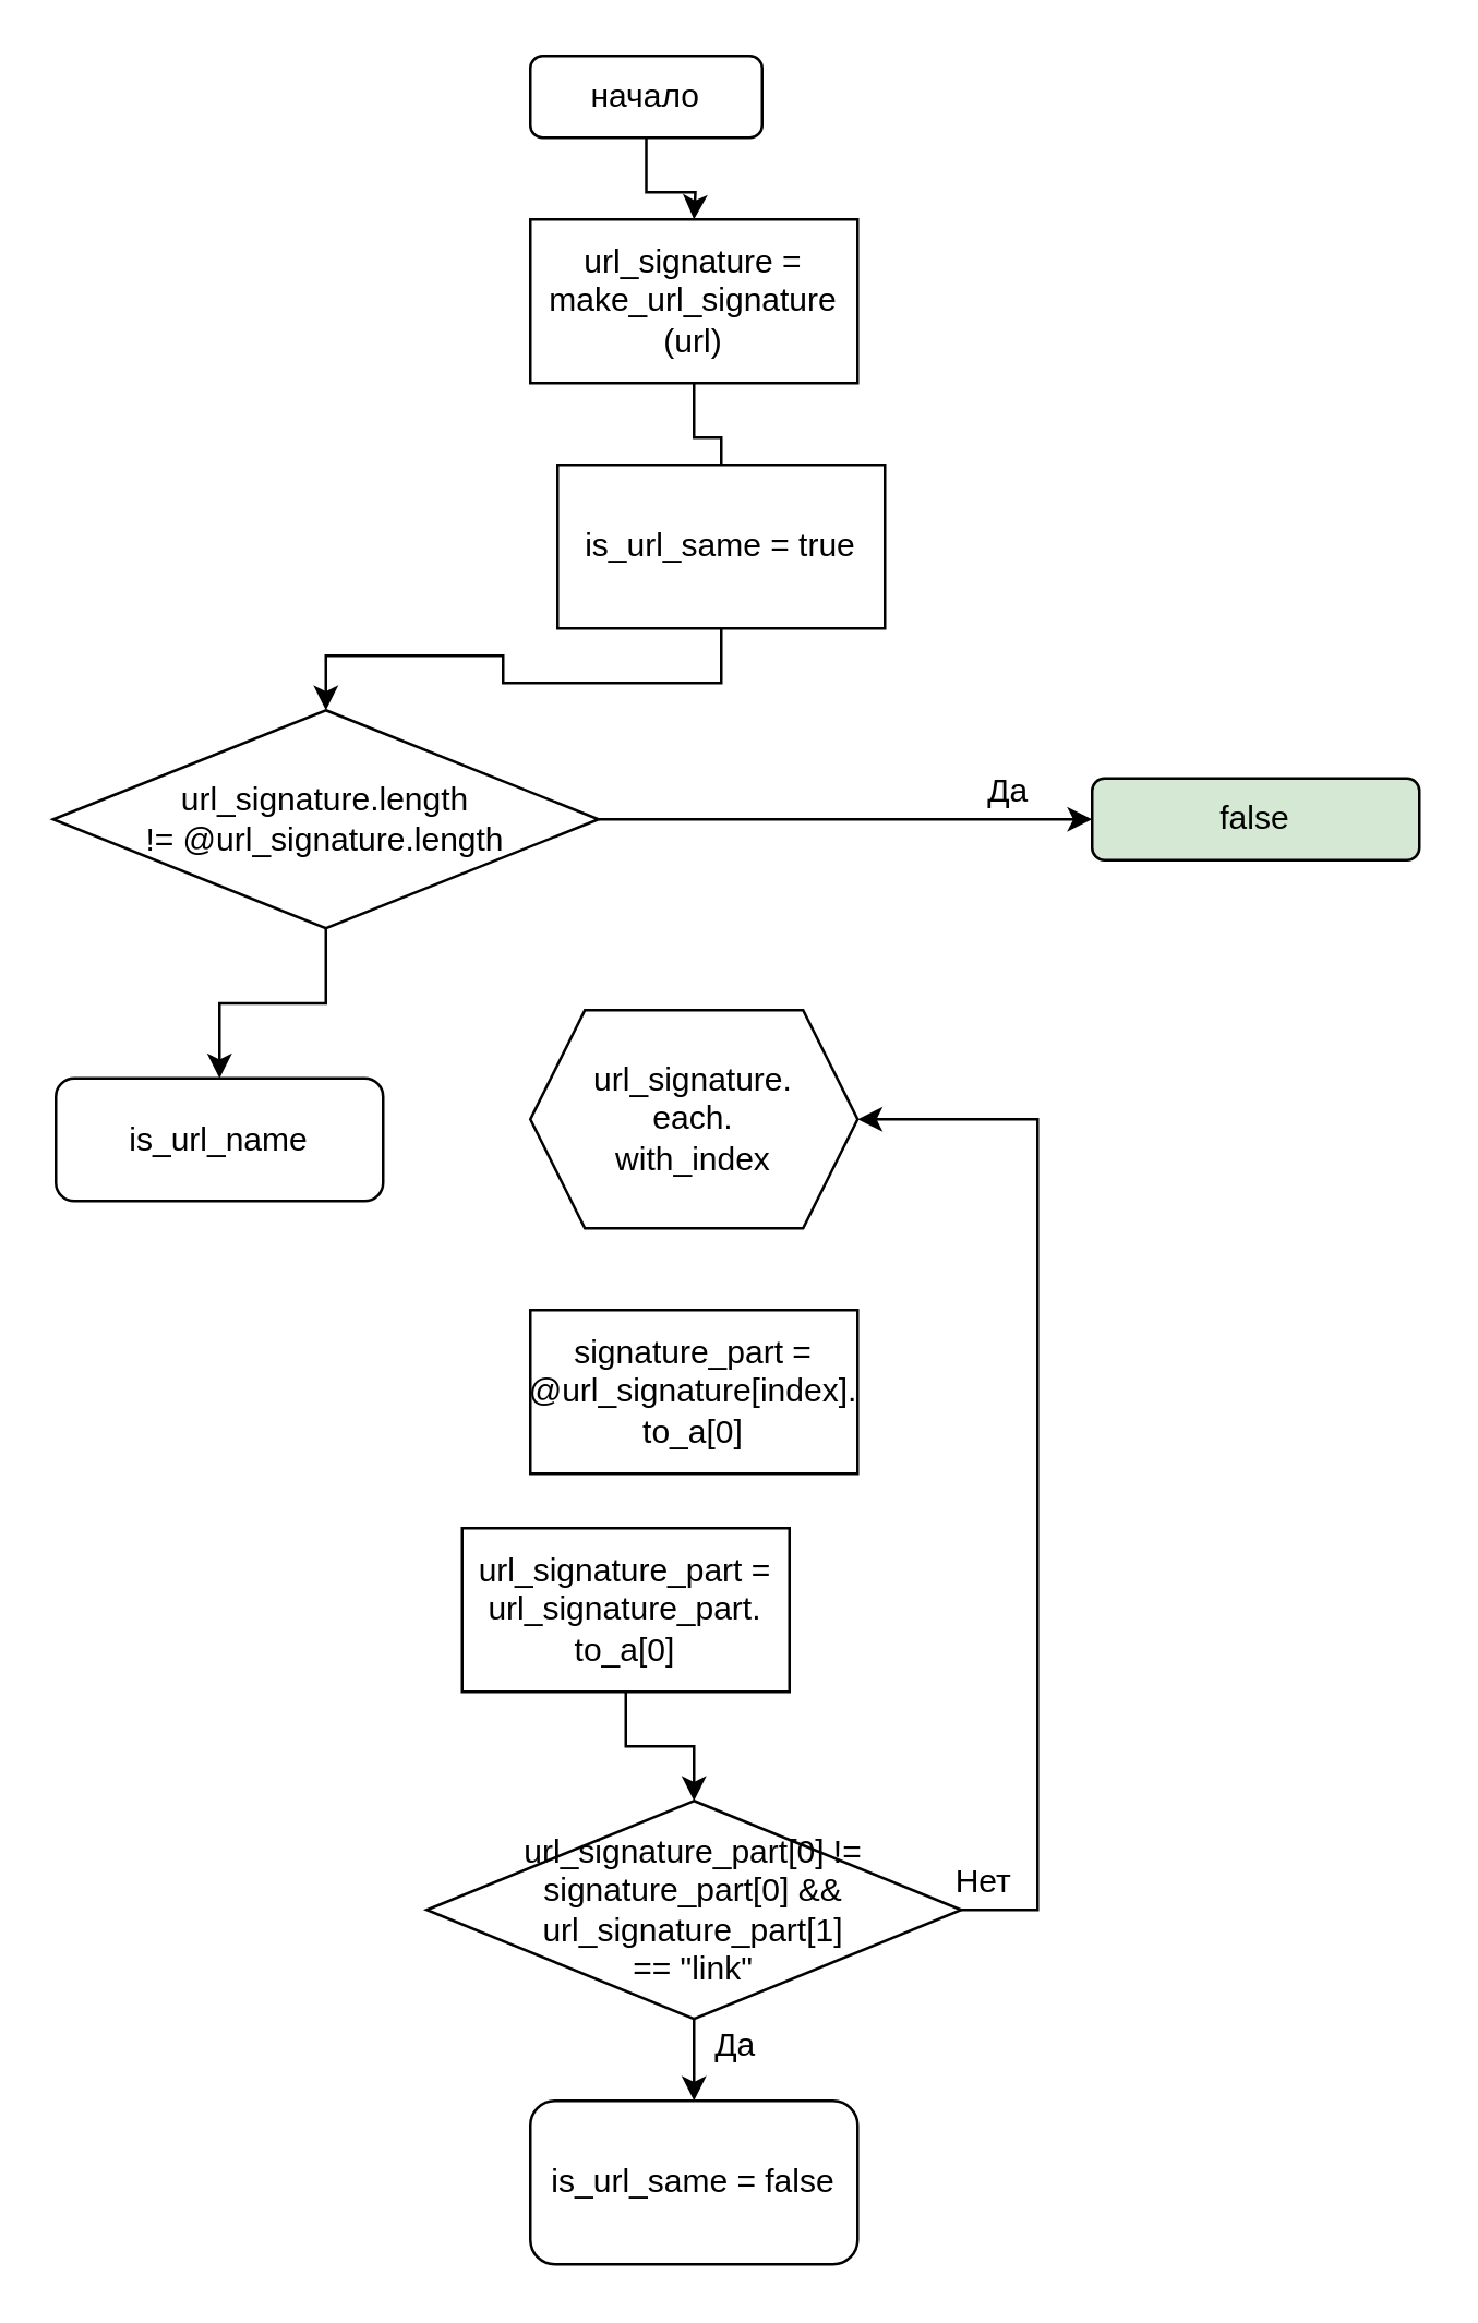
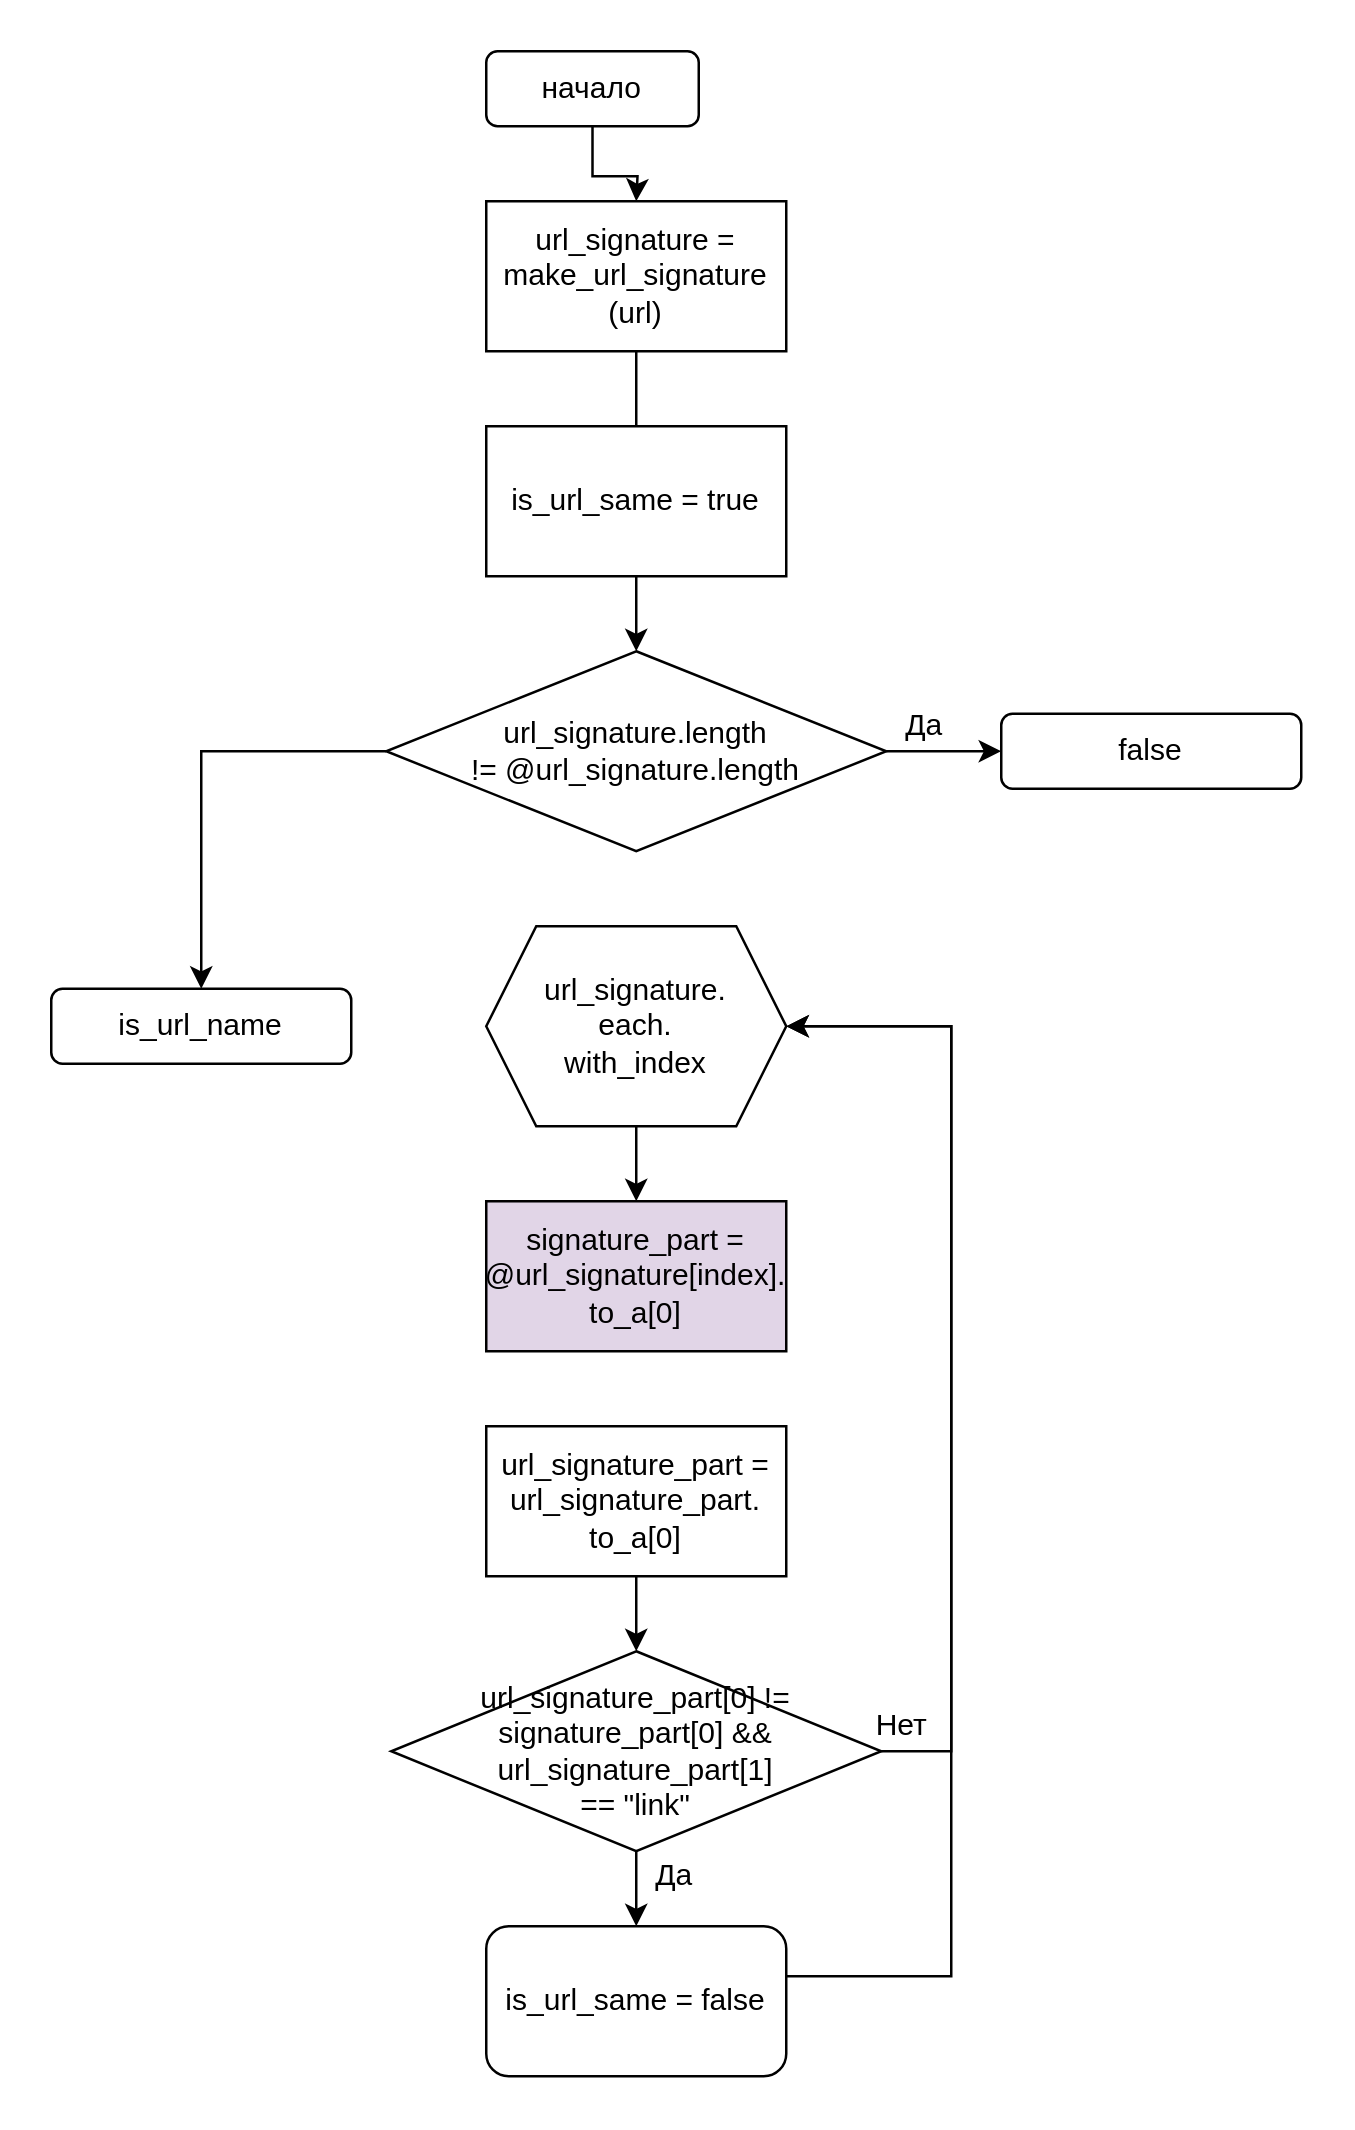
  <mxCell id="0" />
  <mxCell id="1" parent="0" />
  <mxCell id="2" value="" style="edgeStyle=orthogonalEdgeStyle;rounded=0;orthogonalLoop=1;jettySize=auto;html=1;" edge="1" parent="1" source="3"><mxGeometry relative="1" as="geometry"><mxPoint x="254" y="80" as="targetPoint" /></mxGeometry></mxCell>
  <mxCell id="3" value="начало" style="rounded=1;whiteSpace=wrap;html=1;" vertex="1" parent="1"><mxGeometry x="194" y="20" width="85" height="30" as="geometry" /></mxCell>
- <mxCell id="4" value="is_url_name" style="rounded=1;whiteSpace=wrap;html=1;" vertex="1" parent="1"><mxGeometry x="20" y="395" width="120" height="45" as="geometry" /></mxCell>
+ <mxCell id="4" value="is_url_name" style="rounded=1;whiteSpace=wrap;html=1;" vertex="1" parent="1"><mxGeometry x="20" y="395" width="120" height="30" as="geometry" /></mxCell>
  <mxCell id="5" value="" style="edgeStyle=orthogonalEdgeStyle;rounded=0;orthogonalLoop=1;jettySize=auto;html=1;endArrow=none;" edge="1" parent="1" source="6" target="8"><mxGeometry relative="1" as="geometry" /></mxCell>
  <mxCell id="6" value="&lt;div&gt;url_signature = make_url_signature&lt;/div&gt;&lt;div&gt;(url)&lt;br&gt;&lt;/div&gt;" style="rounded=0;whiteSpace=wrap;html=1;" vertex="1" parent="1"><mxGeometry x="194" y="80" width="120" height="60" as="geometry" /></mxCell>
  <mxCell id="7" value="" style="edgeStyle=orthogonalEdgeStyle;rounded=0;orthogonalLoop=1;jettySize=auto;html=1;" edge="1" parent="1" source="8" target="11"><mxGeometry relative="1" as="geometry" /></mxCell>
- <mxCell id="8" value="is_url_same = true" style="rounded=0;whiteSpace=wrap;html=1;" vertex="1" parent="1"><mxGeometry x="204" y="170" width="120" height="60" as="geometry" /></mxCell>
+ <mxCell id="8" value="is_url_same = true" style="rounded=0;whiteSpace=wrap;html=1;" vertex="1" parent="1"><mxGeometry x="194" y="170" width="120" height="60" as="geometry" /></mxCell>
  <mxCell id="9" style="edgeStyle=orthogonalEdgeStyle;rounded=0;orthogonalLoop=1;jettySize=auto;html=1;" edge="1" parent="1" source="11"><mxGeometry relative="1" as="geometry"><mxPoint x="400" y="300" as="targetPoint" /></mxGeometry></mxCell>
  <mxCell id="10" value="" style="edgeStyle=orthogonalEdgeStyle;rounded=0;orthogonalLoop=1;jettySize=auto;html=1;" edge="1" parent="1" source="11" target="4"><mxGeometry relative="1" as="geometry" /></mxCell>
- <mxCell id="11" value="&lt;div&gt;url_signature.length&lt;/div&gt;&lt;div&gt;!= @url_signature.length&lt;br&gt;&lt;/div&gt;" style="rhombus;whiteSpace=wrap;html=1;" vertex="1" parent="1"><mxGeometry x="19" y="260" width="200" height="80" as="geometry" /></mxCell>
- <mxCell id="12" value="false" style="rounded=1;whiteSpace=wrap;html=1;fillColor=#d5e8d4;" vertex="1" parent="1"><mxGeometry x="400" y="285" width="120" height="30" as="geometry" /></mxCell>
+ <mxCell id="11" value="&lt;div&gt;url_signature.length&lt;/div&gt;&lt;div&gt;!= @url_signature.length&lt;br&gt;&lt;/div&gt;" style="rhombus;whiteSpace=wrap;html=1;" vertex="1" parent="1"><mxGeometry x="154" y="260" width="200" height="80" as="geometry" /></mxCell>
+ <mxCell id="12" value="false" style="rounded=1;whiteSpace=wrap;html=1;" vertex="1" parent="1"><mxGeometry x="400" y="285" width="120" height="30" as="geometry" /></mxCell>
  <mxCell id="13" value="Да" style="text;html=1;align=center;verticalAlign=middle;resizable=0;points=[];autosize=1;strokeColor=none;fillColor=none;" vertex="1" parent="1"><mxGeometry x="354" y="280" width="30" height="20" as="geometry" /></mxCell>
+ <mxCell id="14" value="" style="edgeStyle=orthogonalEdgeStyle;rounded=0;orthogonalLoop=1;jettySize=auto;html=1;" edge="1" parent="1" source="15" target="16"><mxGeometry relative="1" as="geometry" /></mxCell>
  <mxCell id="15" value="&lt;div&gt;url_signature.&lt;/div&gt;&lt;div&gt;each.&lt;/div&gt;&lt;div&gt;with_index&lt;br&gt;&lt;/div&gt;" style="shape=hexagon;perimeter=hexagonPerimeter2;whiteSpace=wrap;html=1;fixedSize=1;" vertex="1" parent="1"><mxGeometry x="194" y="370" width="120" height="80" as="geometry" /></mxCell>
- <mxCell id="16" value="&lt;div&gt;signature_part =&lt;/div&gt;&lt;div&gt;@url_signature[index].&lt;/div&gt;&lt;div&gt;to_a[0]&lt;br&gt;&lt;/div&gt;" style="rounded=0;whiteSpace=wrap;html=1;" vertex="1" parent="1"><mxGeometry x="194" y="480" width="120" height="60" as="geometry" /></mxCell>
+ <mxCell id="16" value="&lt;div&gt;signature_part =&lt;/div&gt;&lt;div&gt;@url_signature[index].&lt;/div&gt;&lt;div&gt;to_a[0]&lt;br&gt;&lt;/div&gt;" style="rounded=0;whiteSpace=wrap;html=1;fillColor=#e1d5e7;" vertex="1" parent="1"><mxGeometry x="194" y="480" width="120" height="60" as="geometry" /></mxCell>
  <mxCell id="17" value="" style="edgeStyle=orthogonalEdgeStyle;rounded=0;orthogonalLoop=1;jettySize=auto;html=1;" edge="1" parent="1" source="18" target="21"><mxGeometry relative="1" as="geometry" /></mxCell>
- <mxCell id="18" value="&lt;div&gt;url_signature_part =&lt;/div&gt;&lt;div&gt;url_signature_part.&lt;/div&gt;&lt;div&gt;to_a[0]&lt;br&gt;&lt;/div&gt;" style="rounded=0;whiteSpace=wrap;html=1;" vertex="1" parent="1"><mxGeometry x="169" y="560" width="120" height="60" as="geometry" /></mxCell>
+ <mxCell id="18" value="&lt;div&gt;url_signature_part =&lt;/div&gt;&lt;div&gt;url_signature_part.&lt;/div&gt;&lt;div&gt;to_a[0]&lt;br&gt;&lt;/div&gt;" style="rounded=0;whiteSpace=wrap;html=1;" vertex="1" parent="1"><mxGeometry x="194" y="570" width="120" height="60" as="geometry" /></mxCell>
  <mxCell id="19" style="edgeStyle=orthogonalEdgeStyle;rounded=0;orthogonalLoop=1;jettySize=auto;html=1;entryX=1;entryY=0.5;entryDx=0;entryDy=0;" edge="1" parent="1" source="21" target="15"><mxGeometry relative="1" as="geometry"><Array as="points"><mxPoint x="380" y="700" /><mxPoint x="380" y="410" /></Array></mxGeometry></mxCell>
  <mxCell id="20" value="" style="edgeStyle=orthogonalEdgeStyle;rounded=0;orthogonalLoop=1;jettySize=auto;html=1;" edge="1" parent="1" source="21" target="23"><mxGeometry relative="1" as="geometry" /></mxCell>
  <mxCell id="21" value="&lt;div&gt;url_signature_part[0] !=&lt;/div&gt;&lt;div&gt;signature_part[0] &amp;amp;&amp;amp;&lt;/div&gt;&lt;div&gt;url_signature_part[1]&lt;/div&gt;&lt;div&gt;== &quot;link&quot;&lt;br&gt;&lt;/div&gt;" style="rhombus;whiteSpace=wrap;html=1;" vertex="1" parent="1"><mxGeometry x="156" y="660" width="196" height="80" as="geometry" /></mxCell>
+ <mxCell id="22" style="edgeStyle=orthogonalEdgeStyle;rounded=0;orthogonalLoop=1;jettySize=auto;html=1;entryX=1;entryY=0.5;entryDx=0;entryDy=0;" edge="1" parent="1" source="23" target="15"><mxGeometry relative="1" as="geometry"><Array as="points"><mxPoint x="380" y="790" /><mxPoint x="380" y="410" /></Array></mxGeometry></mxCell>
  <mxCell id="23" value="is_url_same = false" style="whiteSpace=wrap;html=1;rounded=1;" vertex="1" parent="1"><mxGeometry x="194" y="770" width="120" height="60" as="geometry" /></mxCell>
  <mxCell id="24" value="Нет" style="text;html=1;align=center;verticalAlign=middle;resizable=0;points=[];autosize=1;strokeColor=none;fillColor=none;" vertex="1" parent="1"><mxGeometry x="340" y="680" width="40" height="20" as="geometry" /></mxCell>
  <mxCell id="25" value="Да" style="text;html=1;align=center;verticalAlign=middle;resizable=0;points=[];autosize=1;strokeColor=none;fillColor=none;" vertex="1" parent="1"><mxGeometry x="254" y="740" width="30" height="20" as="geometry" /></mxCell>
